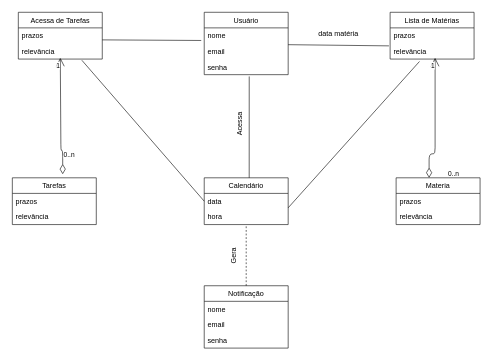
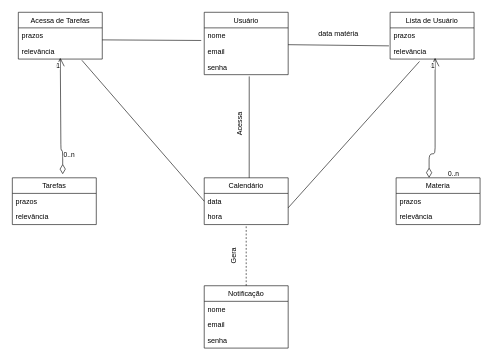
  <mxCell id="0" />
  <mxCell id="1" parent="0" />
  <mxCell id="2" value="Usuário" style="swimlane;fontStyle=0;childLayout=stackLayout;horizontal=1;startSize=26;fillColor=none;horizontalStack=0;resizeParent=1;resizeParentMax=0;resizeLast=0;collapsible=1;marginBottom=0;" parent="1" vertex="1"><mxGeometry x="340" y="20" width="140" height="104" as="geometry" /></mxCell>
  <mxCell id="3" value="nome" style="text;strokeColor=none;fillColor=none;align=left;verticalAlign=top;spacingLeft=4;spacingRight=4;overflow=hidden;rotatable=0;points=[[0,0.5],[1,0.5]];portConstraint=eastwest;" parent="2" vertex="1"><mxGeometry y="26" width="140" height="26" as="geometry" /></mxCell>
  <mxCell id="4" value="email" style="text;strokeColor=none;fillColor=none;align=left;verticalAlign=top;spacingLeft=4;spacingRight=4;overflow=hidden;rotatable=0;points=[[0,0.5],[1,0.5]];portConstraint=eastwest;" parent="2" vertex="1"><mxGeometry y="52" width="140" height="26" as="geometry" /></mxCell>
  <mxCell id="5" value="senha" style="text;strokeColor=none;fillColor=none;align=left;verticalAlign=top;spacingLeft=4;spacingRight=4;overflow=hidden;rotatable=0;points=[[0,0.5],[1,0.5]];portConstraint=eastwest;" parent="2" vertex="1"><mxGeometry y="78" width="140" height="26" as="geometry" /></mxCell>
  <mxCell id="6" value="Tarefas" style="swimlane;fontStyle=0;childLayout=stackLayout;horizontal=1;startSize=26;fillColor=none;horizontalStack=0;resizeParent=1;resizeParentMax=0;resizeLast=0;collapsible=1;marginBottom=0;" vertex="1" parent="1"><mxGeometry x="20" y="296" width="140" height="78" as="geometry" /></mxCell>
  <mxCell id="7" value="prazos" style="text;strokeColor=none;fillColor=none;align=left;verticalAlign=top;spacingLeft=4;spacingRight=4;overflow=hidden;rotatable=0;points=[[0,0.5],[1,0.5]];portConstraint=eastwest;" vertex="1" parent="6"><mxGeometry y="26" width="140" height="26" as="geometry" /></mxCell>
  <mxCell id="8" value="relevância" style="text;strokeColor=none;fillColor=none;align=left;verticalAlign=top;spacingLeft=4;spacingRight=4;overflow=hidden;rotatable=0;points=[[0,0.5],[1,0.5]];portConstraint=eastwest;" vertex="1" parent="6"><mxGeometry y="52" width="140" height="26" as="geometry" /></mxCell>
  <mxCell id="9" value="Calendário" style="swimlane;fontStyle=0;childLayout=stackLayout;horizontal=1;startSize=26;fillColor=none;horizontalStack=0;resizeParent=1;resizeParentMax=0;resizeLast=0;collapsible=1;marginBottom=0;" vertex="1" parent="1"><mxGeometry x="340" y="296" width="140" height="78" as="geometry" /></mxCell>
  <mxCell id="10" value="data" style="text;strokeColor=none;fillColor=none;align=left;verticalAlign=top;spacingLeft=4;spacingRight=4;overflow=hidden;rotatable=0;points=[[0,0.5],[1,0.5]];portConstraint=eastwest;" vertex="1" parent="9"><mxGeometry y="26" width="140" height="26" as="geometry" /></mxCell>
  <mxCell id="11" value="hora" style="text;strokeColor=none;fillColor=none;align=left;verticalAlign=top;spacingLeft=4;spacingRight=4;overflow=hidden;rotatable=0;points=[[0,0.5],[1,0.5]];portConstraint=eastwest;" vertex="1" parent="9"><mxGeometry y="52" width="140" height="26" as="geometry" /></mxCell>
- <mxCell id="12" value="Lista de Matérias" style="swimlane;fontStyle=0;childLayout=stackLayout;horizontal=1;startSize=26;fillColor=none;horizontalStack=0;resizeParent=1;resizeParentMax=0;resizeLast=0;collapsible=1;marginBottom=0;" vertex="1" parent="1"><mxGeometry x="650" y="20" width="140" height="78" as="geometry" /></mxCell>
+ <mxCell id="12" value="Lista de Usuário" style="swimlane;fontStyle=0;childLayout=stackLayout;horizontal=1;startSize=26;fillColor=none;horizontalStack=0;resizeParent=1;resizeParentMax=0;resizeLast=0;collapsible=1;marginBottom=0;" vertex="1" parent="1"><mxGeometry x="650" y="20" width="140" height="78" as="geometry" /></mxCell>
  <mxCell id="13" value="prazos" style="text;strokeColor=none;fillColor=none;align=left;verticalAlign=top;spacingLeft=4;spacingRight=4;overflow=hidden;rotatable=0;points=[[0,0.5],[1,0.5]];portConstraint=eastwest;" vertex="1" parent="12"><mxGeometry y="26" width="140" height="26" as="geometry" /></mxCell>
  <mxCell id="14" value="relevância" style="text;strokeColor=none;fillColor=none;align=left;verticalAlign=top;spacingLeft=4;spacingRight=4;overflow=hidden;rotatable=0;points=[[0,0.5],[1,0.5]];portConstraint=eastwest;" vertex="1" parent="12"><mxGeometry y="52" width="140" height="26" as="geometry" /></mxCell>
  <mxCell id="15" value="Acessa de Tarefas" style="swimlane;fontStyle=0;childLayout=stackLayout;horizontal=1;startSize=26;fillColor=none;horizontalStack=0;resizeParent=1;resizeParentMax=0;resizeLast=0;collapsible=1;marginBottom=0;" vertex="1" parent="1"><mxGeometry x="30" y="20" width="140" height="78" as="geometry" /></mxCell>
  <mxCell id="16" value="prazos" style="text;strokeColor=none;fillColor=none;align=left;verticalAlign=top;spacingLeft=4;spacingRight=4;overflow=hidden;rotatable=0;points=[[0,0.5],[1,0.5]];portConstraint=eastwest;" vertex="1" parent="15"><mxGeometry y="26" width="140" height="26" as="geometry" /></mxCell>
  <mxCell id="17" value="relevância" style="text;strokeColor=none;fillColor=none;align=left;verticalAlign=top;spacingLeft=4;spacingRight=4;overflow=hidden;rotatable=0;points=[[0,0.5],[1,0.5]];portConstraint=eastwest;" vertex="1" parent="15"><mxGeometry y="52" width="140" height="26" as="geometry" /></mxCell>
  <mxCell id="18" value="Notificação" style="swimlane;fontStyle=0;childLayout=stackLayout;horizontal=1;startSize=26;fillColor=none;horizontalStack=0;resizeParent=1;resizeParentMax=0;resizeLast=0;collapsible=1;marginBottom=0;" vertex="1" parent="1"><mxGeometry x="340" y="476" width="140" height="104" as="geometry" /></mxCell>
  <mxCell id="19" value="nome" style="text;strokeColor=none;fillColor=none;align=left;verticalAlign=top;spacingLeft=4;spacingRight=4;overflow=hidden;rotatable=0;points=[[0,0.5],[1,0.5]];portConstraint=eastwest;" vertex="1" parent="18"><mxGeometry y="26" width="140" height="26" as="geometry" /></mxCell>
  <mxCell id="20" value="email" style="text;strokeColor=none;fillColor=none;align=left;verticalAlign=top;spacingLeft=4;spacingRight=4;overflow=hidden;rotatable=0;points=[[0,0.5],[1,0.5]];portConstraint=eastwest;" vertex="1" parent="18"><mxGeometry y="52" width="140" height="26" as="geometry" /></mxCell>
  <mxCell id="21" value="senha" style="text;strokeColor=none;fillColor=none;align=left;verticalAlign=top;spacingLeft=4;spacingRight=4;overflow=hidden;rotatable=0;points=[[0,0.5],[1,0.5]];portConstraint=eastwest;" vertex="1" parent="18"><mxGeometry y="78" width="140" height="26" as="geometry" /></mxCell>
  <mxCell id="22" value="" style="endArrow=none;html=1;entryX=0.35;entryY=1.154;entryDx=0;entryDy=0;entryPerimeter=0;" edge="1" parent="1" target="14"><mxGeometry width="50" height="50" relative="1" as="geometry"><mxPoint x="480" y="346" as="sourcePoint" /><mxPoint x="530" y="296" as="targetPoint" /></mxGeometry></mxCell>
  <mxCell id="23" value="" style="endArrow=none;html=1;entryX=0.536;entryY=1.115;entryDx=0;entryDy=0;entryPerimeter=0;" edge="1" parent="1" target="5"><mxGeometry width="50" height="50" relative="1" as="geometry"><mxPoint x="415" y="296" as="sourcePoint" /><mxPoint x="450" y="186" as="targetPoint" /></mxGeometry></mxCell>
  <mxCell id="24" value="" style="endArrow=none;html=1;exitX=0;exitY=0.5;exitDx=0;exitDy=0;entryX=0.757;entryY=1.077;entryDx=0;entryDy=0;entryPerimeter=0;" edge="1" parent="1" source="10" target="17"><mxGeometry width="50" height="50" relative="1" as="geometry"><mxPoint x="210" y="236" as="sourcePoint" /><mxPoint x="150" y="96" as="targetPoint" /></mxGeometry></mxCell>
  <mxCell id="25" value="" style="endArrow=none;html=1;entryX=0.5;entryY=1;entryDx=0;entryDy=0;exitX=0.5;exitY=0;exitDx=0;exitDy=0;dashed=1;" edge="1" parent="1" source="18" target="9"><mxGeometry width="50" height="50" relative="1" as="geometry"><mxPoint x="410" y="485.01" as="sourcePoint" /><mxPoint x="410" y="386" as="targetPoint" /></mxGeometry></mxCell>
  <mxCell id="26" value="" style="endArrow=open;html=1;endSize=12;startArrow=diamondThin;startSize=14;startFill=0;edgeStyle=orthogonalEdgeStyle;exitX=0.6;exitY=-0.077;exitDx=0;exitDy=0;exitPerimeter=0;" edge="1" parent="1" source="6"><mxGeometry x="-0.317" y="51" relative="1" as="geometry"><mxPoint x="30" y="186" as="sourcePoint" /><mxPoint y="96" as="targetPoint" x="100" /><Array as="points"><mxPoint x="104" y="250" /><mxPoint x="101" y="250" /></Array><mxPoint as="offset" /></mxGeometry></mxCell>
  <mxCell id="27" value="0..n" style="edgeLabel;resizable=0;html=1;align=left;verticalAlign=top;" connectable="0" vertex="1" parent="26"><mxGeometry x="-1" relative="1" as="geometry"><mxPoint y="-45" as="offset" /></mxGeometry></mxCell>
  <mxCell id="28" value="1" style="edgeLabel;resizable=0;html=1;align=right;verticalAlign=top;" connectable="0" vertex="1" parent="26"><mxGeometry x="1" relative="1" as="geometry" /></mxCell>
  <mxCell id="29" value="" style="endArrow=open;html=1;endSize=12;startArrow=diamondThin;startSize=14;startFill=0;edgeStyle=orthogonalEdgeStyle;" edge="1" parent="1"><mxGeometry x="-0.379" y="50" relative="1" as="geometry"><mxPoint x="715" y="296" as="sourcePoint" /><mxPoint x="725" y="96" as="targetPoint" /><Array as="points"><mxPoint x="715" y="256" /><mxPoint x="725" y="256" /></Array><mxPoint as="offset" /></mxGeometry></mxCell>
  <mxCell id="30" value="0..n" style="edgeLabel;resizable=0;html=1;align=left;verticalAlign=top;" connectable="0" vertex="1" parent="29"><mxGeometry x="-1" relative="1" as="geometry"><mxPoint x="30" y="-20" as="offset" /></mxGeometry></mxCell>
  <mxCell id="31" value="1" style="edgeLabel;resizable=0;html=1;align=right;verticalAlign=top;" connectable="0" vertex="1" parent="29"><mxGeometry x="1" relative="1" as="geometry" /></mxCell>
  <mxCell id="32" value="Materia" style="swimlane;fontStyle=0;childLayout=stackLayout;horizontal=1;startSize=26;fillColor=none;horizontalStack=0;resizeParent=1;resizeParentMax=0;resizeLast=0;collapsible=1;marginBottom=0;" vertex="1" parent="1"><mxGeometry x="660" y="296" width="140" height="78" as="geometry" /></mxCell>
  <mxCell id="33" value="prazos" style="text;strokeColor=none;fillColor=none;align=left;verticalAlign=top;spacingLeft=4;spacingRight=4;overflow=hidden;rotatable=0;points=[[0,0.5],[1,0.5]];portConstraint=eastwest;" vertex="1" parent="32"><mxGeometry y="26" width="140" height="26" as="geometry" /></mxCell>
  <mxCell id="34" value="relevância" style="text;strokeColor=none;fillColor=none;align=left;verticalAlign=top;spacingLeft=4;spacingRight=4;overflow=hidden;rotatable=0;points=[[0,0.5],[1,0.5]];portConstraint=eastwest;" vertex="1" parent="32"><mxGeometry y="52" width="140" height="26" as="geometry" /></mxCell>
  <mxCell id="35" value="" style="endArrow=none;html=1;exitX=1;exitY=0.077;exitDx=0;exitDy=0;exitPerimeter=0;entryX=-0.014;entryY=0.154;entryDx=0;entryDy=0;entryPerimeter=0;" edge="1" parent="1" source="4" target="14"><mxGeometry width="50" height="50" relative="1" as="geometry"><mxPoint x="520" y="106" as="sourcePoint" /><mxPoint x="645" y="86" as="targetPoint" /><Array as="points" /></mxGeometry></mxCell>
  <mxCell id="36" value="" style="endArrow=none;html=1;exitX=1;exitY=0.5;exitDx=0;exitDy=0;" edge="1" parent="1"><mxGeometry width="50" height="50" relative="1" as="geometry"><mxPoint x="170" y="66" as="sourcePoint" /><mxPoint x="335" y="67" as="targetPoint" /><Array as="points" /></mxGeometry></mxCell>
  <mxCell id="37" value="Gera" style="text;html=1;strokeColor=none;fillColor=none;align=center;verticalAlign=middle;whiteSpace=wrap;rounded=0;rotation=-90;" vertex="1" parent="1"><mxGeometry x="370" y="416" width="40" height="20" as="geometry" /></mxCell>
  <mxCell id="38" value="Acessa" style="text;html=1;strokeColor=none;fillColor=none;align=center;verticalAlign=middle;whiteSpace=wrap;rounded=0;rotation=-90;" vertex="1" parent="1"><mxGeometry x="380" y="196" width="40" height="20" as="geometry" /></mxCell>
  <mxCell id="39" value="data matéria" style="text;html=1;strokeColor=none;fillColor=none;align=center;verticalAlign=middle;whiteSpace=wrap;rounded=0;" vertex="1" parent="1"><mxGeometry x="513.5" y="46" width="100" height="20" as="geometry" /></mxCell>
